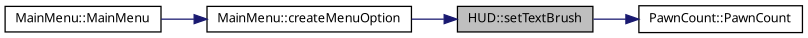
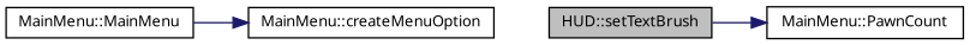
  digraph {
    fontname="Noto Sans"
    rankdir=RL
    node [color=black fontname="Noto Sans" fontsize=10 shape=record]
    edge [color=midnightblue dir=back fontname="Noto Sans" fontsize=10 labelfontname=Helvetica labelfontsize=10 style=solid]
    n1 [fillcolor=grey75 fontcolor=black height=0.2 label="HUD::setTextBrush" style=filled width=0.4]
    n2 [height=0.2 label="MainMenu::createMenuOption" width=0.4]
    n3 [height=0.2 label="MainMenu::MainMenu" width=0.4]
-   n4 [height=0.2 label="PawnCount::PawnCount" width=0.4]
-   n1 -> n2
+   n4 [height=0.2 label="MainMenu::PawnCount" width=0.4]
    n2 -> n3
    n4 -> n1
  }
